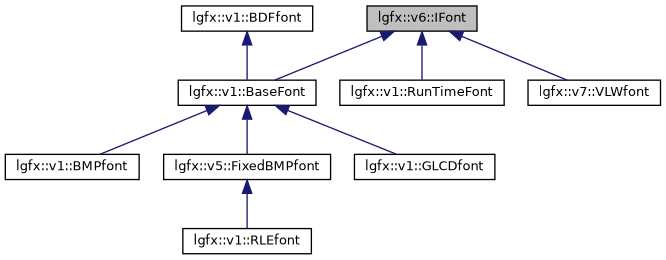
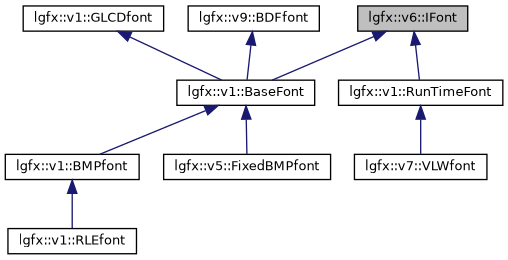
  digraph {
    rankdir=TB
    node [color=black fillcolor=white fontname=Helvetica fontsize=10 shape=record style=filled]
    edge [color=midnightblue dir=back fontname=Helvetica fontsize=10 labelfontname=Helvetica labelfontsize=10 style=solid]
    n1 [fillcolor=grey75 fontcolor=black height=0.2 label="lgfx::v6::IFont" width=0.4]
    n2 [height=0.2 label="lgfx::v1::BaseFont" width=0.4]
    n3 [height=0.2 label="lgfx::v1::RunTimeFont" width=0.4]
    n4 [height=0.2 label="lgfx::v1::BMPfont" width=0.4]
    n5 [height=0.2 label="lgfx::v5::FixedBMPfont" width=0.4]
    n6 [height=0.2 label="lgfx::v1::GLCDfont" width=0.4]
    n7 [height=0.2 label="lgfx::v7::VLWfont" width=0.4]
-   n8 [height=0.2 label="lgfx::v1::BDFfont" width=0.4]
+   n8 [height=0.2 label="lgfx::v9::BDFfont" width=0.4]
    n9 [height=0.2 label="lgfx::v1::RLEfont" width=0.4]
    n1 -> n2
    n1 -> n3
    n2 -> n4
    n2 -> n5
-   n2 -> n6
-   n1 -> n7
-   n5 -> n9
+   n6 -> n2
+   n3 -> n7
+   n4 -> n9
    n8 -> n2
  }
